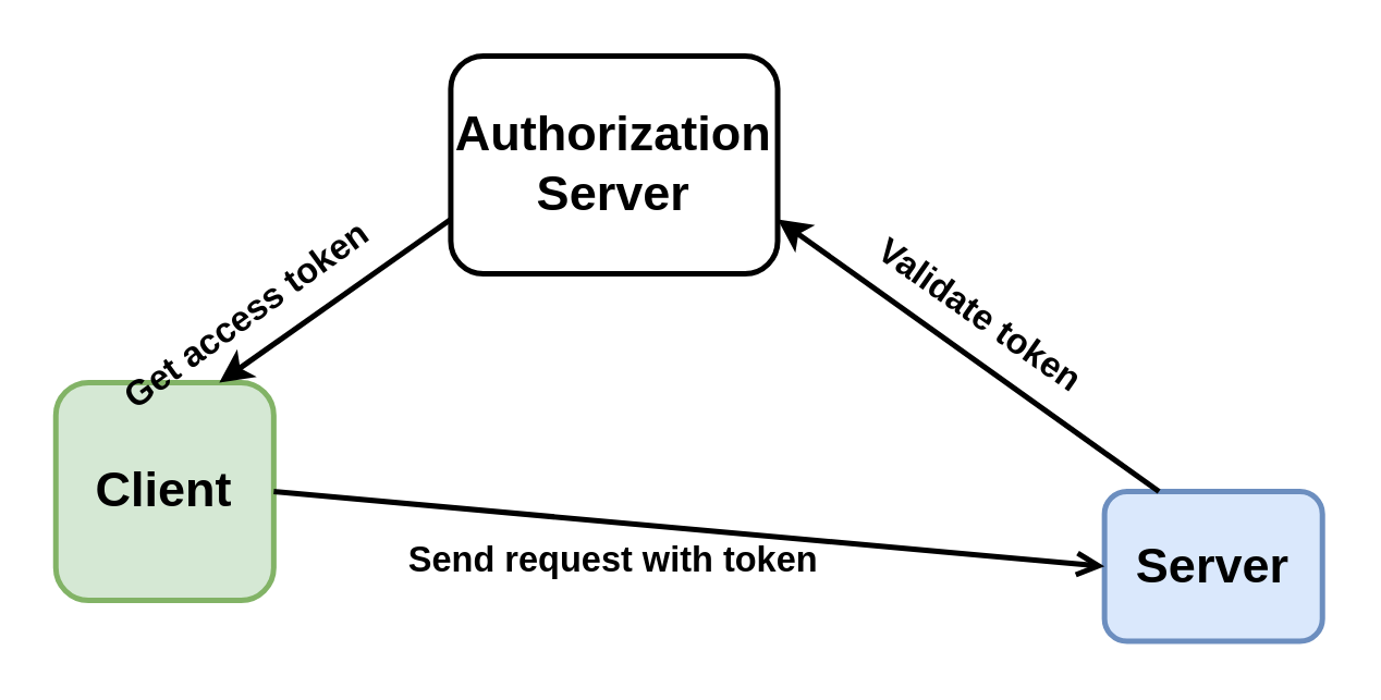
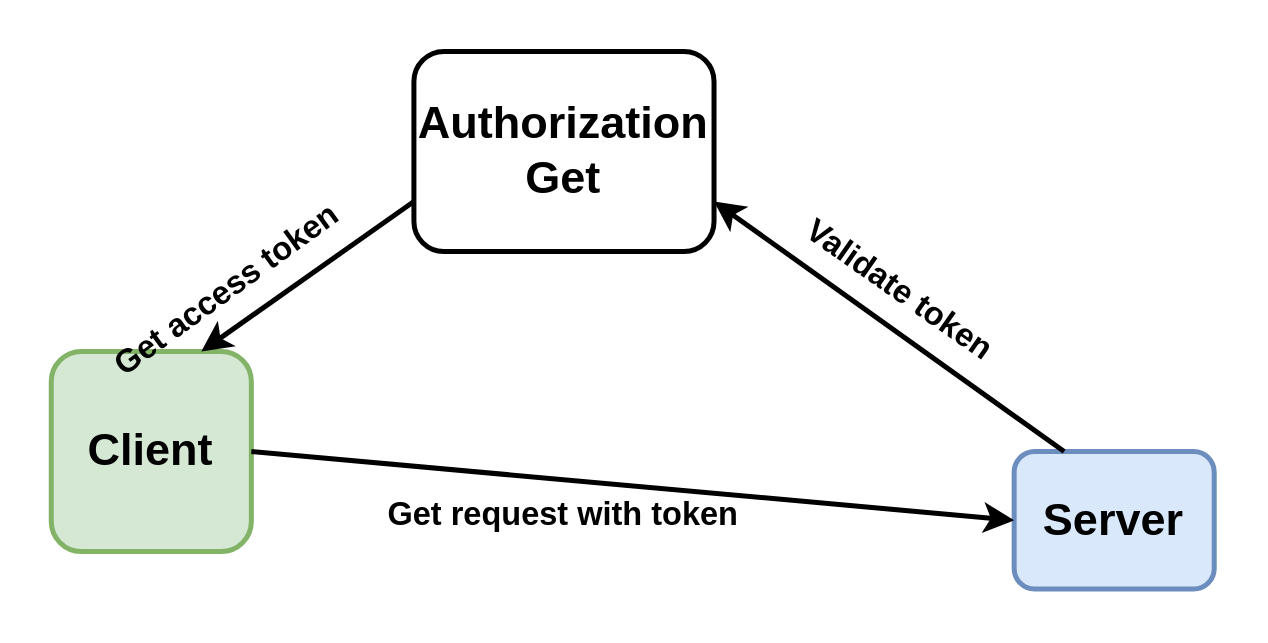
  <mxCell id="0" />
  <mxCell id="1" parent="0" />
  <mxCell id="2" value="&lt;font style=&quot;font-size: 18px&quot;&gt;&lt;b&gt;Client&lt;/b&gt;&lt;/font&gt;" style="rounded=1;whiteSpace=wrap;html=1;strokeWidth=2;fillColor=#d5e8d4;strokeColor=#82b366;" vertex="1" parent="1"><mxGeometry x="20" y="140" width="80" height="80" as="geometry" /></mxCell>
  <mxCell id="3" value="&lt;font style=&quot;font-size: 18px&quot;&gt;&lt;b&gt;Server&lt;/b&gt;&lt;/font&gt;" style="rounded=1;whiteSpace=wrap;html=1;strokeWidth=2;fillColor=#dae8fc;strokeColor=#6c8ebf;" vertex="1" parent="1"><mxGeometry x="405" y="180" width="80" height="55" as="geometry" /></mxCell>
- <mxCell id="4" value="&lt;font style=&quot;font-size: 18px&quot;&gt;&lt;b&gt;Authorization Server&lt;/b&gt;&lt;/font&gt;" style="rounded=1;whiteSpace=wrap;html=1;strokeWidth=2;" vertex="1" parent="1"><mxGeometry x="165" y="20" width="120" height="80" as="geometry" /></mxCell>
+ <mxCell id="4" value="&lt;font style=&quot;font-size: 18px&quot;&gt;&lt;b&gt;Authorization Get&lt;/b&gt;&lt;/font&gt;" style="rounded=1;whiteSpace=wrap;html=1;strokeWidth=2;" vertex="1" parent="1"><mxGeometry x="165" y="20" width="120" height="80" as="geometry" /></mxCell>
  <mxCell id="5" value="" style="endArrow=classic;html=1;strokeWidth=2;exitX=0;exitY=0.75;exitDx=0;exitDy=0;entryX=0.75;entryY=0;entryDx=0;entryDy=0;" edge="1" parent="1" source="4" target="2"><mxGeometry width="50" height="50" relative="1" as="geometry"><mxPoint x="395" y="310" as="sourcePoint" /><mxPoint x="445" y="260" as="targetPoint" /></mxGeometry></mxCell>
- <mxCell id="6" value="" style="endArrow=open;html=1;strokeWidth=2;entryX=0;entryY=0.5;entryDx=0;entryDy=0;exitX=1;exitY=0.5;exitDx=0;exitDy=0;" edge="1" parent="1" source="2" target="3"><mxGeometry width="50" height="50" relative="1" as="geometry"><mxPoint x="205" y="440" as="sourcePoint" /><mxPoint x="-15" y="260" as="targetPoint" /></mxGeometry></mxCell>
+ <mxCell id="6" value="" style="endArrow=classic;html=1;strokeWidth=2;entryX=0;entryY=0.5;entryDx=0;entryDy=0;exitX=1;exitY=0.5;exitDx=0;exitDy=0;" edge="1" parent="1" source="2" target="3"><mxGeometry width="50" height="50" relative="1" as="geometry"><mxPoint x="205" y="440" as="sourcePoint" /><mxPoint x="-15" y="260" as="targetPoint" /></mxGeometry></mxCell>
  <mxCell id="7" value="" style="endArrow=classic;html=1;strokeWidth=2;entryX=1;entryY=0.75;entryDx=0;entryDy=0;exitX=0.25;exitY=0;exitDx=0;exitDy=0;" edge="1" parent="1" source="3" target="4"><mxGeometry width="50" height="50" relative="1" as="geometry"><mxPoint x="55" y="230" as="sourcePoint" /><mxPoint x="415" y="230" as="targetPoint" /></mxGeometry></mxCell>
  <mxCell id="8" value="&lt;b&gt;&lt;font style=&quot;font-size: 13px&quot;&gt;Get access token&lt;/font&gt;&lt;/b&gt;" style="text;html=1;strokeColor=none;fillColor=none;align=center;verticalAlign=middle;whiteSpace=wrap;rounded=0;rotation=324;" vertex="1" parent="1"><mxGeometry x="35" y="100" width="110" height="30" as="geometry" /></mxCell>
- <mxCell id="9" value="&lt;b&gt;&lt;font style=&quot;font-size: 13px&quot;&gt;Send request with token&lt;/font&gt;&lt;/b&gt;" style="text;html=1;strokeColor=none;fillColor=none;align=center;verticalAlign=middle;whiteSpace=wrap;rounded=0;" vertex="1" parent="1"><mxGeometry x="145" y="190" width="160" height="30" as="geometry" /></mxCell>
+ <mxCell id="9" value="&lt;b&gt;&lt;font style=&quot;font-size: 13px&quot;&gt;Get request with token&lt;/font&gt;&lt;/b&gt;" style="text;html=1;strokeColor=none;fillColor=none;align=center;verticalAlign=middle;whiteSpace=wrap;rounded=0;" vertex="1" parent="1"><mxGeometry x="145" y="190" width="160" height="30" as="geometry" /></mxCell>
  <mxCell id="10" value="&lt;b&gt;&lt;font style=&quot;font-size: 13px&quot;&gt;Validate token&lt;/font&gt;&lt;/b&gt;" style="text;html=1;strokeColor=none;fillColor=none;align=center;verticalAlign=middle;whiteSpace=wrap;rounded=0;rotation=35;" vertex="1" parent="1"><mxGeometry x="305" y="100" width="110" height="30" as="geometry" /></mxCell>
